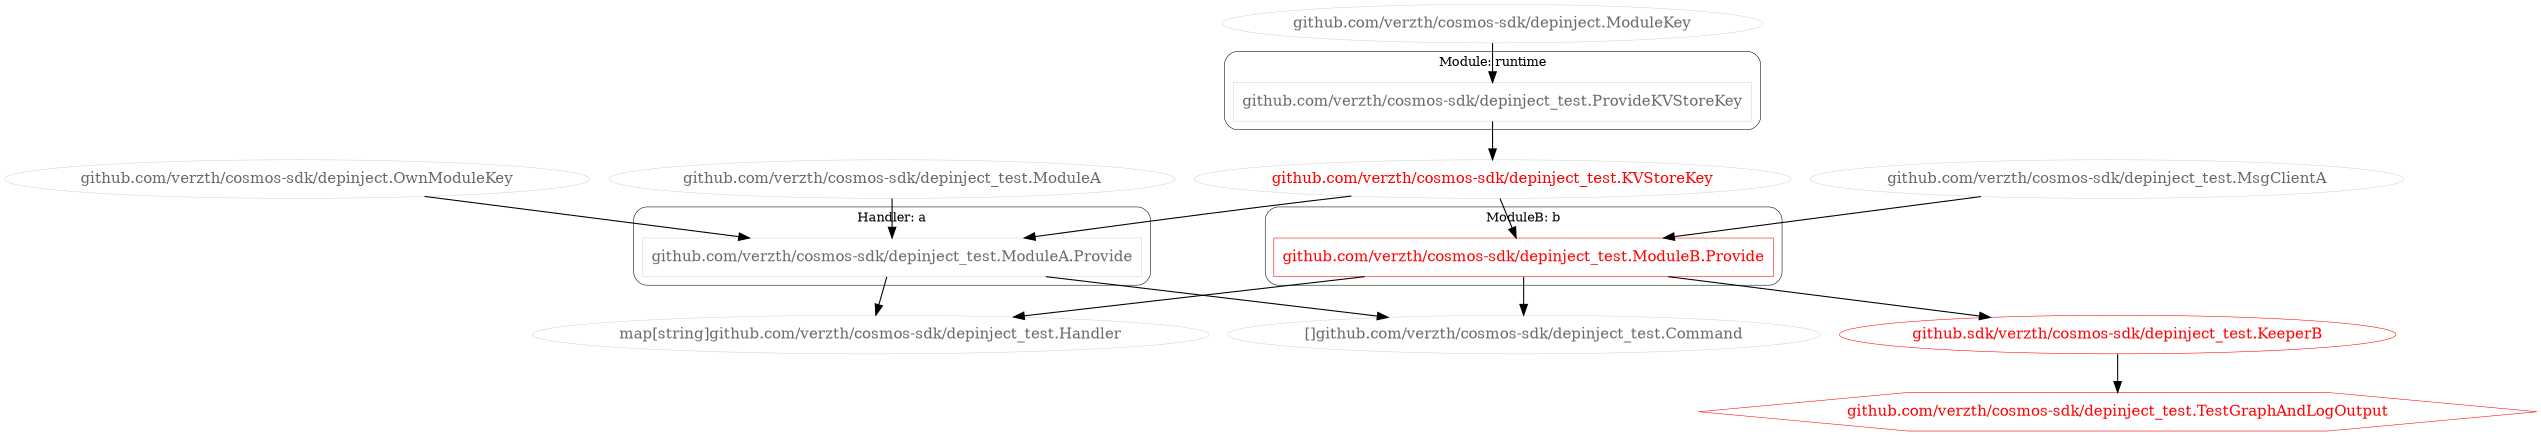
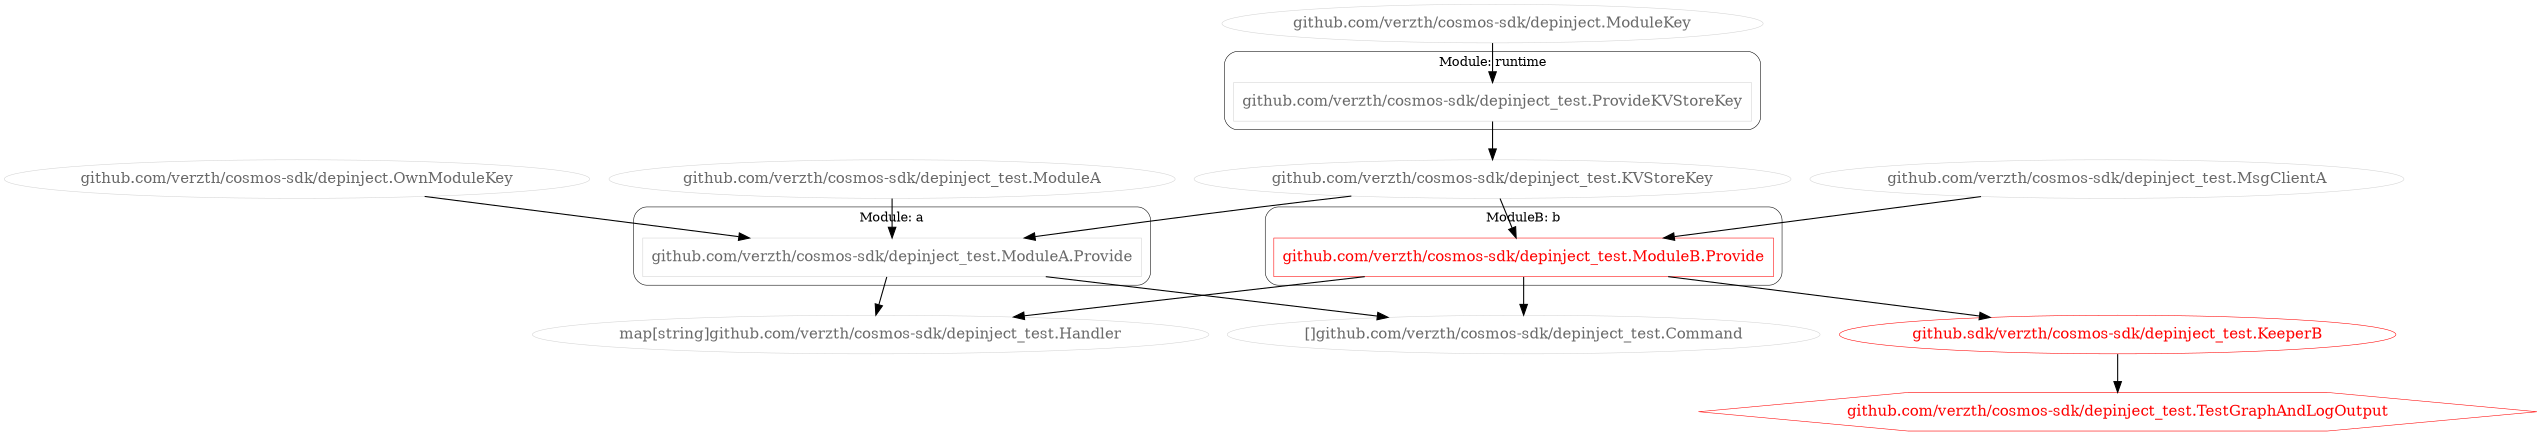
  digraph {
    node [color=lightgrey fontcolor=dimgrey penwidth=0.5]
    "github.com/verzth/cosmos-sdk/depinject_test.ModuleA.Provide" [shape=box]
    "github.com/verzth/cosmos-sdk/depinject_test.ModuleB.Provide" [color=red fontcolor=red shape=box]
    "github.com/verzth/cosmos-sdk/depinject_test.ProvideKVStoreKey" [shape=box]
    "[]github.com/verzth/cosmos-sdk/depinject_test.Command"
    "map[string]github.com/verzth/cosmos-sdk/depinject_test.Handler"
    n6 [color=red fontcolor=red label="github.sdk/verzth/cosmos-sdk/depinject_test.KeeperB"]
-   "github.com/verzth/cosmos-sdk/depinject_test.KVStoreKey" [fontcolor=red]
+   "github.com/verzth/cosmos-sdk/depinject_test.KVStoreKey"
    "github.com/verzth/cosmos-sdk/depinject_test.TestGraphAndLogOutput" [color=red fontcolor=red shape=hexagon]
    "github.com/verzth/cosmos-sdk/depinject.ModuleKey"
    "github.com/verzth/cosmos-sdk/depinject.OwnModuleKey"
    "github.com/verzth/cosmos-sdk/depinject_test.ModuleA"
    "github.com/verzth/cosmos-sdk/depinject_test.MsgClientA"
    subgraph cluster_1 {
      fontsize=12.0
-     label="Handler: a"
+     label="Module: a"
      penwidth=0.5
      style=rounded
      "github.com/verzth/cosmos-sdk/depinject_test.ModuleA.Provide"
    }
    subgraph cluster_2 {
      fontsize=12.0
      label="ModuleB: b"
      penwidth=0.5
      style=rounded
      "github.com/verzth/cosmos-sdk/depinject_test.ModuleB.Provide"
    }
    subgraph cluster_3 {
      fontsize=12.0
      label="Module: runtime"
      penwidth=0.5
      style=rounded
      "github.com/verzth/cosmos-sdk/depinject_test.ProvideKVStoreKey"
    }
    "github.com/verzth/cosmos-sdk/depinject_test.ModuleA.Provide" -> "[]github.com/verzth/cosmos-sdk/depinject_test.Command"
    "github.com/verzth/cosmos-sdk/depinject_test.ModuleA.Provide" -> "map[string]github.com/verzth/cosmos-sdk/depinject_test.Handler"
    "github.com/verzth/cosmos-sdk/depinject_test.ModuleB.Provide" -> "[]github.com/verzth/cosmos-sdk/depinject_test.Command"
    "github.com/verzth/cosmos-sdk/depinject_test.ModuleB.Provide" -> "map[string]github.com/verzth/cosmos-sdk/depinject_test.Handler"
    "github.com/verzth/cosmos-sdk/depinject_test.ModuleB.Provide" -> n6
    "github.com/verzth/cosmos-sdk/depinject_test.ProvideKVStoreKey" -> "github.com/verzth/cosmos-sdk/depinject_test.KVStoreKey"
    n6 -> "github.com/verzth/cosmos-sdk/depinject_test.TestGraphAndLogOutput"
    "github.com/verzth/cosmos-sdk/depinject_test.KVStoreKey" -> "github.com/verzth/cosmos-sdk/depinject_test.ModuleA.Provide"
    "github.com/verzth/cosmos-sdk/depinject_test.KVStoreKey" -> "github.com/verzth/cosmos-sdk/depinject_test.ModuleB.Provide"
    "github.com/verzth/cosmos-sdk/depinject.ModuleKey" -> "github.com/verzth/cosmos-sdk/depinject_test.ProvideKVStoreKey"
    "github.com/verzth/cosmos-sdk/depinject.OwnModuleKey" -> "github.com/verzth/cosmos-sdk/depinject_test.ModuleA.Provide"
    "github.com/verzth/cosmos-sdk/depinject_test.ModuleA" -> "github.com/verzth/cosmos-sdk/depinject_test.ModuleA.Provide"
    "github.com/verzth/cosmos-sdk/depinject_test.MsgClientA" -> "github.com/verzth/cosmos-sdk/depinject_test.ModuleB.Provide"
  }
